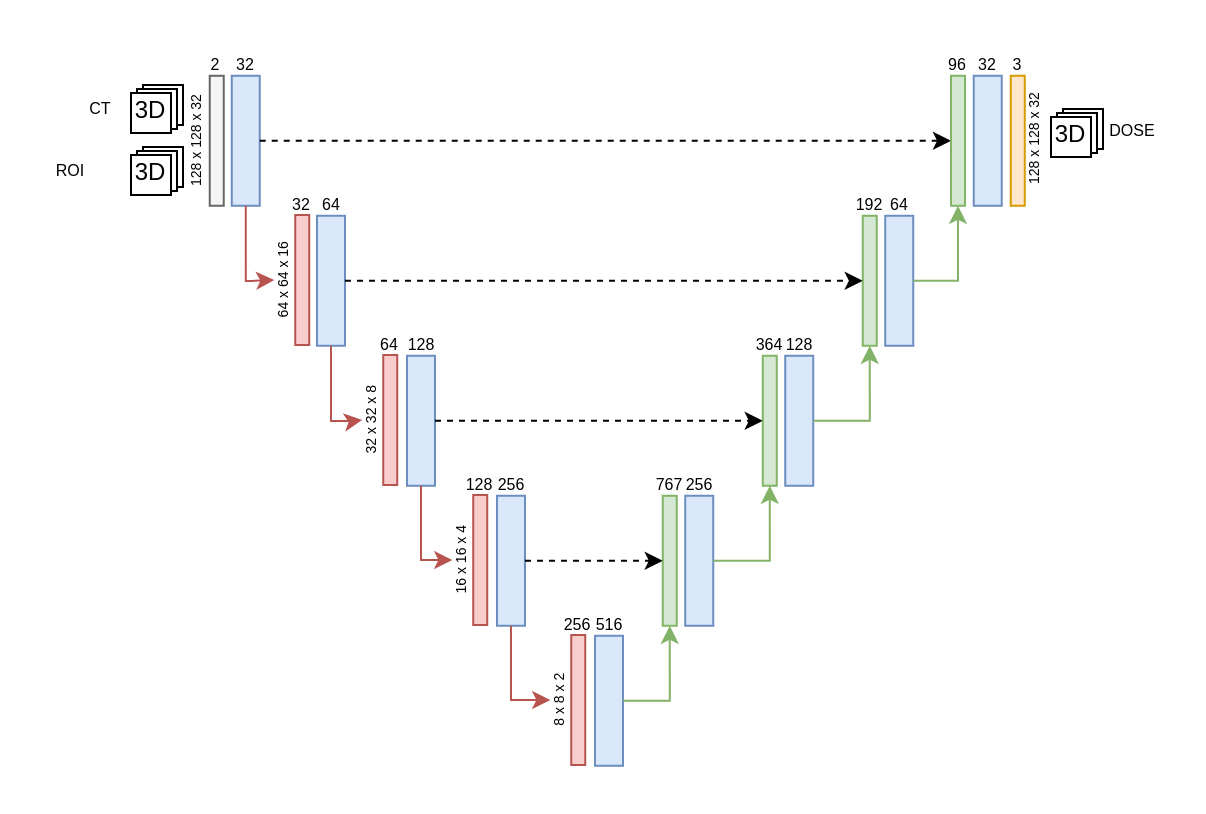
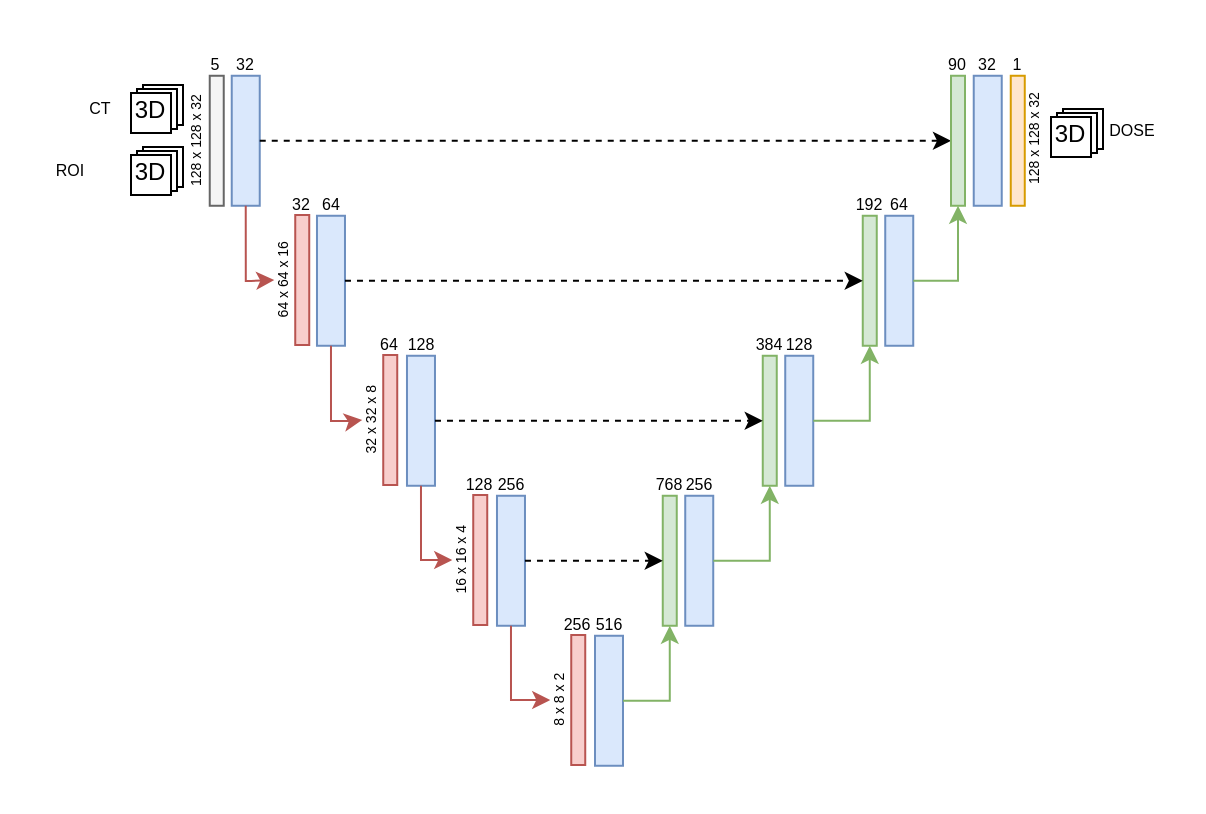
  <mxCell id="0" />
  <mxCell id="1" parent="0" />
  <mxCell id="2" value="" style="group" vertex="1" connectable="0" parent="1"><mxGeometry x="65" y="42" width="26" height="24" as="geometry" /></mxCell>
  <mxCell id="3" value="" style="rounded=0;whiteSpace=wrap;html=1;strokeColor=default;" vertex="1" parent="2"><mxGeometry x="6" width="20" height="20" as="geometry" /></mxCell>
  <mxCell id="4" value="" style="rounded=0;whiteSpace=wrap;html=1;strokeColor=default;" vertex="1" parent="2"><mxGeometry x="3" y="2" width="20" height="20" as="geometry" /></mxCell>
  <mxCell id="5" value="" style="rounded=0;whiteSpace=wrap;html=1;strokeColor=default;" vertex="1" parent="2"><mxGeometry y="4" width="20" height="20" as="geometry" /></mxCell>
  <mxCell id="6" value="3D" style="text;html=1;strokeColor=none;fillColor=none;align=center;verticalAlign=middle;whiteSpace=wrap;rounded=0;" vertex="1" parent="2"><mxGeometry y="8" width="20" height="10" as="geometry" /></mxCell>
  <mxCell id="7" value="" style="group" vertex="1" connectable="0" parent="1"><mxGeometry x="65" y="73" width="26" height="24" as="geometry" /></mxCell>
  <mxCell id="8" value="" style="rounded=0;whiteSpace=wrap;html=1;strokeColor=default;" vertex="1" parent="7"><mxGeometry x="6" width="20" height="20" as="geometry" /></mxCell>
  <mxCell id="9" value="" style="rounded=0;whiteSpace=wrap;html=1;strokeColor=default;" vertex="1" parent="7"><mxGeometry x="3" y="2" width="20" height="20" as="geometry" /></mxCell>
  <mxCell id="10" value="" style="rounded=0;whiteSpace=wrap;html=1;strokeColor=default;" vertex="1" parent="7"><mxGeometry y="4" width="20" height="20" as="geometry" /></mxCell>
  <mxCell id="11" value="3D" style="text;html=1;strokeColor=none;fillColor=none;align=center;verticalAlign=middle;whiteSpace=wrap;rounded=0;" vertex="1" parent="7"><mxGeometry y="8" width="20" height="10" as="geometry" /></mxCell>
  <mxCell id="12" value="CT" style="text;html=1;strokeColor=none;fillColor=none;align=center;verticalAlign=middle;whiteSpace=wrap;rounded=0;fontSize=8;" vertex="1" parent="1"><mxGeometry x="35" y="49" width="30" height="10" as="geometry" /></mxCell>
  <mxCell id="13" value="ROI" style="text;html=1;strokeColor=none;fillColor=none;align=center;verticalAlign=middle;whiteSpace=wrap;rounded=0;fontSize=8;" vertex="1" parent="1"><mxGeometry x="20" y="79" width="30" height="12" as="geometry" /></mxCell>
  <mxCell id="14" value="" style="group" vertex="1" connectable="0" parent="1"><mxGeometry x="113" y="27" width="18.75" height="75.38" as="geometry" /></mxCell>
  <mxCell id="15" value="32" style="text;html=1;strokeColor=none;fillColor=none;align=center;verticalAlign=middle;whiteSpace=wrap;rounded=0;fontSize=8;" vertex="1" parent="14"><mxGeometry width="18.75" height="10" as="geometry" /></mxCell>
  <mxCell id="16" value="" style="rounded=0;whiteSpace=wrap;html=1;strokeColor=#6c8ebf;fillColor=#dae8fc;" vertex="1" parent="14"><mxGeometry x="2.37" y="10.38" width="14" height="65" as="geometry" /></mxCell>
  <mxCell id="17" style="edgeStyle=orthogonalEdgeStyle;rounded=0;orthogonalLoop=1;jettySize=auto;html=1;exitX=0.5;exitY=1;exitDx=0;exitDy=0;fontSize=8;fontColor=#FF3333;labelBackgroundColor=#FF3333;fillColor=#f8cecc;strokeColor=#b85450;entryX=0.5;entryY=0;entryDx=0;entryDy=0;" edge="1" parent="1" source="16" target="25"><mxGeometry relative="1" as="geometry"><mxPoint x="95" y="157" as="targetPoint" /><Array as="points"><mxPoint x="122" y="140" /><mxPoint x="125" y="140" /></Array></mxGeometry></mxCell>
  <mxCell id="18" value="" style="group" vertex="1" connectable="0" parent="1"><mxGeometry x="484" y="27" width="18.75" height="75.38" as="geometry" /></mxCell>
  <mxCell id="19" value="32" style="text;html=1;strokeColor=none;fillColor=none;align=center;verticalAlign=middle;whiteSpace=wrap;rounded=0;fontSize=8;" vertex="1" parent="18"><mxGeometry width="18.75" height="10" as="geometry" /></mxCell>
  <mxCell id="20" value="" style="rounded=0;whiteSpace=wrap;html=1;strokeColor=#6c8ebf;fillColor=#dae8fc;" vertex="1" parent="18"><mxGeometry x="2.37" y="10.38" width="14" height="65" as="geometry" /></mxCell>
  <mxCell id="21" style="edgeStyle=orthogonalEdgeStyle;rounded=0;orthogonalLoop=1;jettySize=auto;html=1;exitX=1;exitY=0.5;exitDx=0;exitDy=0;entryX=0;entryY=0.5;entryDx=0;entryDy=0;labelBackgroundColor=#FF3333;fontSize=6;fontColor=#FF3333;dashed=1;" edge="1" parent="1" source="16" target="84"><mxGeometry relative="1" as="geometry"><mxPoint x="685.625" y="69.88" as="targetPoint" /></mxGeometry></mxCell>
  <mxCell id="22" value="" style="group" vertex="1" connectable="0" parent="1"><mxGeometry x="136.625" y="97" width="23.365" height="77.125" as="geometry" /></mxCell>
  <mxCell id="23" value="" style="rounded=0;whiteSpace=wrap;html=1;strokeColor=#b85450;fillColor=#f8cecc;" vertex="1" parent="22"><mxGeometry x="10.495" y="10" width="7" height="65" as="geometry" /></mxCell>
  <mxCell id="24" value="32" style="text;html=1;strokeColor=none;fillColor=none;align=center;verticalAlign=middle;whiteSpace=wrap;rounded=0;fontSize=8;" vertex="1" parent="22"><mxGeometry x="4.615" width="18.75" height="10" as="geometry" /></mxCell>
  <mxCell id="25" value="64 x 64 x 16" style="text;html=1;strokeColor=none;fillColor=none;align=center;verticalAlign=middle;whiteSpace=wrap;rounded=0;fontSize=7;rotation=-90;" vertex="1" parent="22"><mxGeometry x="-29.625" y="37.5" width="69.25" height="10" as="geometry" /></mxCell>
  <mxCell id="26" value="" style="group" vertex="1" connectable="0" parent="1"><mxGeometry x="180.625" y="167" width="23.365" height="77.125" as="geometry" /></mxCell>
  <mxCell id="27" value="" style="rounded=0;whiteSpace=wrap;html=1;strokeColor=#b85450;fillColor=#f8cecc;" vertex="1" parent="26"><mxGeometry x="10.495" y="10" width="7" height="65" as="geometry" /></mxCell>
  <mxCell id="28" value="64" style="text;html=1;strokeColor=none;fillColor=none;align=center;verticalAlign=middle;whiteSpace=wrap;rounded=0;fontSize=8;" vertex="1" parent="26"><mxGeometry x="4.615" width="18.75" height="10" as="geometry" /></mxCell>
  <mxCell id="29" value="32 x 32 x 8" style="text;html=1;strokeColor=none;fillColor=none;align=center;verticalAlign=middle;whiteSpace=wrap;rounded=0;fontSize=7;rotation=-90;" vertex="1" parent="26"><mxGeometry x="-29.625" y="37.5" width="69.25" height="10" as="geometry" /></mxCell>
  <mxCell id="30" value="" style="group" vertex="1" connectable="0" parent="1"><mxGeometry x="225.625" y="237" width="23.365" height="77.125" as="geometry" /></mxCell>
  <mxCell id="31" value="" style="rounded=0;whiteSpace=wrap;html=1;strokeColor=#b85450;fillColor=#f8cecc;" vertex="1" parent="30"><mxGeometry x="10.495" y="10" width="7" height="65" as="geometry" /></mxCell>
  <mxCell id="32" value="128" style="text;html=1;strokeColor=none;fillColor=none;align=center;verticalAlign=middle;whiteSpace=wrap;rounded=0;fontSize=8;" vertex="1" parent="30"><mxGeometry x="4.615" width="18.75" height="10" as="geometry" /></mxCell>
  <mxCell id="33" value="16 x 16 x 4" style="text;html=1;strokeColor=none;fillColor=none;align=center;verticalAlign=middle;whiteSpace=wrap;rounded=0;fontSize=7;rotation=-90;" vertex="1" parent="30"><mxGeometry x="-29.625" y="37.5" width="69.25" height="10" as="geometry" /></mxCell>
  <mxCell id="34" value="" style="group" vertex="1" connectable="0" parent="1"><mxGeometry x="93.62" y="20" width="23.63" height="84.505" as="geometry" /></mxCell>
  <mxCell id="35" value="" style="group" vertex="1" connectable="0" parent="34"><mxGeometry x="1.005" y="15.255" width="22.625" height="69.25" as="geometry" /></mxCell>
  <mxCell id="36" value="" style="rounded=0;whiteSpace=wrap;html=1;strokeColor=#666666;fillColor=#f5f5f5;fontColor=#333333;" vertex="1" parent="35"><mxGeometry x="9.745" y="2.125" width="7" height="65" as="geometry" /></mxCell>
  <mxCell id="37" value="128 x 128 x 32" style="text;html=1;strokeColor=none;fillColor=none;align=center;verticalAlign=middle;whiteSpace=wrap;rounded=0;fontSize=7;rotation=-90;" vertex="1" parent="35"><mxGeometry x="-30.625" y="29.625" width="69.25" height="10" as="geometry" /></mxCell>
- <mxCell id="38" value="2" style="text;html=1;strokeColor=none;fillColor=none;align=center;verticalAlign=middle;whiteSpace=wrap;rounded=0;fontSize=8;" vertex="1" parent="35"><mxGeometry x="3.865" y="-7.875" width="18.75" height="10" as="geometry" /></mxCell>
+ <mxCell id="38" value="5" style="text;html=1;strokeColor=none;fillColor=none;align=center;verticalAlign=middle;whiteSpace=wrap;rounded=0;fontSize=8;" vertex="1" parent="35"><mxGeometry x="3.865" y="-7.875" width="18.75" height="10" as="geometry" /></mxCell>
  <mxCell id="39" value="" style="group" vertex="1" connectable="0" parent="1"><mxGeometry x="274.625" y="307" width="23.365" height="77.125" as="geometry" /></mxCell>
  <mxCell id="40" value="" style="rounded=0;whiteSpace=wrap;html=1;strokeColor=#b85450;fillColor=#f8cecc;" vertex="1" parent="39"><mxGeometry x="10.495" y="10" width="7" height="65" as="geometry" /></mxCell>
  <mxCell id="41" value="256" style="text;html=1;strokeColor=none;fillColor=none;align=center;verticalAlign=middle;whiteSpace=wrap;rounded=0;fontSize=8;" vertex="1" parent="39"><mxGeometry x="4.615" width="18.75" height="10" as="geometry" /></mxCell>
  <mxCell id="42" value="8 x 8 x 2" style="text;html=1;strokeColor=none;fillColor=none;align=center;verticalAlign=middle;whiteSpace=wrap;rounded=0;fontSize=7;rotation=-90;" vertex="1" parent="39"><mxGeometry x="-29.625" y="37.5" width="69.25" height="10" as="geometry" /></mxCell>
  <mxCell id="43" value="" style="group" vertex="1" connectable="0" parent="1"><mxGeometry x="155.62" y="97" width="18.75" height="75.38" as="geometry" /></mxCell>
  <mxCell id="44" value="64" style="text;html=1;strokeColor=none;fillColor=none;align=center;verticalAlign=middle;whiteSpace=wrap;rounded=0;fontSize=8;" vertex="1" parent="43"><mxGeometry width="18.75" height="10" as="geometry" /></mxCell>
  <mxCell id="45" value="" style="rounded=0;whiteSpace=wrap;html=1;strokeColor=#6c8ebf;fillColor=#dae8fc;" vertex="1" parent="43"><mxGeometry x="2.37" y="10.38" width="14" height="65" as="geometry" /></mxCell>
  <mxCell id="46" value="" style="group" vertex="1" connectable="0" parent="1"><mxGeometry x="200.62" y="167" width="18.75" height="75.38" as="geometry" /></mxCell>
  <mxCell id="47" value="128" style="text;html=1;strokeColor=none;fillColor=none;align=center;verticalAlign=middle;whiteSpace=wrap;rounded=0;fontSize=8;" vertex="1" parent="46"><mxGeometry width="18.75" height="10" as="geometry" /></mxCell>
  <mxCell id="48" value="" style="rounded=0;whiteSpace=wrap;html=1;strokeColor=#6c8ebf;fillColor=#dae8fc;" vertex="1" parent="46"><mxGeometry x="2.37" y="10.38" width="14" height="65" as="geometry" /></mxCell>
  <mxCell id="49" value="" style="group" vertex="1" connectable="0" parent="1"><mxGeometry x="245.62" y="237" width="18.75" height="75.38" as="geometry" /></mxCell>
  <mxCell id="50" value="256" style="text;html=1;strokeColor=none;fillColor=none;align=center;verticalAlign=middle;whiteSpace=wrap;rounded=0;fontSize=8;" vertex="1" parent="49"><mxGeometry width="18.75" height="10" as="geometry" /></mxCell>
  <mxCell id="51" value="" style="rounded=0;whiteSpace=wrap;html=1;strokeColor=#6c8ebf;fillColor=#dae8fc;" vertex="1" parent="49"><mxGeometry x="2.37" y="10.38" width="14" height="65" as="geometry" /></mxCell>
  <mxCell id="52" value="" style="group" vertex="1" connectable="0" parent="1"><mxGeometry x="294.63" y="307" width="18.75" height="75.38" as="geometry" /></mxCell>
  <mxCell id="53" value="516" style="text;html=1;strokeColor=none;fillColor=none;align=center;verticalAlign=middle;whiteSpace=wrap;rounded=0;fontSize=8;" vertex="1" parent="52"><mxGeometry width="18.75" height="10" as="geometry" /></mxCell>
  <mxCell id="54" value="" style="rounded=0;whiteSpace=wrap;html=1;strokeColor=#6c8ebf;fillColor=#dae8fc;" vertex="1" parent="52"><mxGeometry x="2.37" y="10.38" width="14" height="65" as="geometry" /></mxCell>
  <mxCell id="55" style="edgeStyle=orthogonalEdgeStyle;rounded=0;orthogonalLoop=1;jettySize=auto;html=1;exitX=0.5;exitY=1;exitDx=0;exitDy=0;entryX=0.5;entryY=0;entryDx=0;entryDy=0;labelBackgroundColor=#FF3333;fontSize=6;fontColor=#FF3333;fillColor=#f8cecc;strokeColor=#b85450;" edge="1" parent="1" source="45" target="29"><mxGeometry relative="1" as="geometry"><Array as="points"><mxPoint x="165" y="210" /><mxPoint x="177" y="210" /></Array></mxGeometry></mxCell>
  <mxCell id="56" style="edgeStyle=orthogonalEdgeStyle;rounded=0;orthogonalLoop=1;jettySize=auto;html=1;exitX=0.5;exitY=1;exitDx=0;exitDy=0;entryX=0.5;entryY=0;entryDx=0;entryDy=0;labelBackgroundColor=#FF3333;fontSize=6;fontColor=#FF3333;fillColor=#f8cecc;strokeColor=#b85450;" edge="1" parent="1" source="48" target="33"><mxGeometry relative="1" as="geometry"><Array as="points"><mxPoint x="210" y="280" /><mxPoint x="226" y="280" /></Array></mxGeometry></mxCell>
  <mxCell id="57" style="edgeStyle=orthogonalEdgeStyle;rounded=0;orthogonalLoop=1;jettySize=auto;html=1;exitX=0.5;exitY=1;exitDx=0;exitDy=0;entryX=0.5;entryY=0;entryDx=0;entryDy=0;labelBackgroundColor=#FF3333;fontSize=6;fontColor=#FF3333;fillColor=#f8cecc;strokeColor=#b85450;" edge="1" parent="1" source="51" target="42"><mxGeometry relative="1" as="geometry"><Array as="points"><mxPoint x="255" y="350" /><mxPoint x="275" y="350" /></Array></mxGeometry></mxCell>
  <mxCell id="58" value="" style="group" vertex="1" connectable="0" parent="1"><mxGeometry x="339.75" y="237" width="18.75" height="75.38" as="geometry" /></mxCell>
  <mxCell id="59" value="256" style="text;html=1;strokeColor=none;fillColor=none;align=center;verticalAlign=middle;whiteSpace=wrap;rounded=0;fontSize=8;" vertex="1" parent="58"><mxGeometry width="18.75" height="10" as="geometry" /></mxCell>
  <mxCell id="60" value="" style="rounded=0;whiteSpace=wrap;html=1;strokeColor=#6c8ebf;fillColor=#dae8fc;" vertex="1" parent="58"><mxGeometry x="2.37" y="10.38" width="14" height="65" as="geometry" /></mxCell>
  <mxCell id="61" style="edgeStyle=orthogonalEdgeStyle;rounded=0;orthogonalLoop=1;jettySize=auto;html=1;exitX=1;exitY=0.5;exitDx=0;exitDy=0;entryX=0.5;entryY=1;entryDx=0;entryDy=0;labelBackgroundColor=#FF3333;fontSize=6;fontColor=#FF3333;fillColor=#d5e8d4;strokeColor=#82b366;" edge="1" parent="1" source="54" target="63"><mxGeometry relative="1" as="geometry" /></mxCell>
  <mxCell id="62" value="" style="group" vertex="1" connectable="0" parent="1"><mxGeometry x="325" y="237" width="18.75" height="75.38" as="geometry" /></mxCell>
  <mxCell id="63" value="" style="rounded=0;whiteSpace=wrap;html=1;strokeColor=#82b366;fillColor=#d5e8d4;" vertex="1" parent="62"><mxGeometry x="5.88" y="10.38" width="7" height="65" as="geometry" /></mxCell>
- <mxCell id="64" value="767" style="text;html=1;strokeColor=none;fillColor=none;align=center;verticalAlign=middle;whiteSpace=wrap;rounded=0;fontSize=8;" vertex="1" parent="62"><mxGeometry width="18.75" height="10" as="geometry" /></mxCell>
+ <mxCell id="64" value="768" style="text;html=1;strokeColor=none;fillColor=none;align=center;verticalAlign=middle;whiteSpace=wrap;rounded=0;fontSize=8;" vertex="1" parent="62"><mxGeometry width="18.75" height="10" as="geometry" /></mxCell>
  <mxCell id="65" value="" style="group" vertex="1" connectable="0" parent="1"><mxGeometry x="389.75" y="167" width="18.75" height="75.38" as="geometry" /></mxCell>
  <mxCell id="66" value="128" style="text;html=1;strokeColor=none;fillColor=none;align=center;verticalAlign=middle;whiteSpace=wrap;rounded=0;fontSize=8;" vertex="1" parent="65"><mxGeometry width="18.75" height="10" as="geometry" /></mxCell>
  <mxCell id="67" value="" style="rounded=0;whiteSpace=wrap;html=1;strokeColor=#6c8ebf;fillColor=#dae8fc;" vertex="1" parent="65"><mxGeometry x="2.37" y="10.38" width="14" height="65" as="geometry" /></mxCell>
  <mxCell id="68" value="" style="group" vertex="1" connectable="0" parent="1"><mxGeometry x="375" y="167" width="18.75" height="75.38" as="geometry" /></mxCell>
  <mxCell id="69" value="" style="rounded=0;whiteSpace=wrap;html=1;strokeColor=#82b366;fillColor=#d5e8d4;" vertex="1" parent="68"><mxGeometry x="5.88" y="10.38" width="7" height="65" as="geometry" /></mxCell>
- <mxCell id="70" value="364" style="text;html=1;strokeColor=none;fillColor=none;align=center;verticalAlign=middle;whiteSpace=wrap;rounded=0;fontSize=8;" vertex="1" parent="68"><mxGeometry width="18.75" height="10" as="geometry" /></mxCell>
+ <mxCell id="70" value="384" style="text;html=1;strokeColor=none;fillColor=none;align=center;verticalAlign=middle;whiteSpace=wrap;rounded=0;fontSize=8;" vertex="1" parent="68"><mxGeometry width="18.75" height="10" as="geometry" /></mxCell>
  <mxCell id="71" style="edgeStyle=orthogonalEdgeStyle;rounded=0;orthogonalLoop=1;jettySize=auto;html=1;exitX=1;exitY=0.5;exitDx=0;exitDy=0;entryX=0.5;entryY=1;entryDx=0;entryDy=0;labelBackgroundColor=#FF3333;fontSize=6;fontColor=#FF3333;fillColor=#d5e8d4;strokeColor=#82b366;" edge="1" parent="1" source="60" target="69"><mxGeometry relative="1" as="geometry" /></mxCell>
  <mxCell id="72" value="" style="group" vertex="1" connectable="0" parent="1"><mxGeometry x="439.75" y="97" width="18.75" height="75.38" as="geometry" /></mxCell>
  <mxCell id="73" value="64" style="text;html=1;strokeColor=none;fillColor=none;align=center;verticalAlign=middle;whiteSpace=wrap;rounded=0;fontSize=8;" vertex="1" parent="72"><mxGeometry width="18.75" height="10" as="geometry" /></mxCell>
  <mxCell id="74" value="" style="rounded=0;whiteSpace=wrap;html=1;strokeColor=#6c8ebf;fillColor=#dae8fc;" vertex="1" parent="72"><mxGeometry x="2.37" y="10.38" width="14" height="65" as="geometry" /></mxCell>
  <mxCell id="75" value="" style="group" vertex="1" connectable="0" parent="1"><mxGeometry x="425" y="97" width="18.75" height="75.38" as="geometry" /></mxCell>
  <mxCell id="76" value="" style="rounded=0;whiteSpace=wrap;html=1;strokeColor=#82b366;fillColor=#d5e8d4;" vertex="1" parent="75"><mxGeometry x="5.88" y="10.38" width="7" height="65" as="geometry" /></mxCell>
  <mxCell id="77" value="192" style="text;html=1;strokeColor=none;fillColor=none;align=center;verticalAlign=middle;whiteSpace=wrap;rounded=0;fontSize=8;" vertex="1" parent="75"><mxGeometry width="18.75" height="10" as="geometry" /></mxCell>
  <mxCell id="78" style="edgeStyle=orthogonalEdgeStyle;rounded=0;orthogonalLoop=1;jettySize=auto;html=1;exitX=1;exitY=0.5;exitDx=0;exitDy=0;entryX=0.5;entryY=1;entryDx=0;entryDy=0;labelBackgroundColor=#FF3333;fontSize=6;fontColor=#FF3333;fillColor=#d5e8d4;strokeColor=#82b366;" edge="1" parent="1" source="67" target="76"><mxGeometry relative="1" as="geometry" /></mxCell>
  <mxCell id="79" style="edgeStyle=orthogonalEdgeStyle;rounded=0;orthogonalLoop=1;jettySize=auto;html=1;exitX=1;exitY=0.5;exitDx=0;exitDy=0;entryX=0;entryY=0.5;entryDx=0;entryDy=0;labelBackgroundColor=#FF3333;fontSize=6;fontColor=#FF3333;dashed=1;" edge="1" parent="1" source="45" target="76"><mxGeometry relative="1" as="geometry" /></mxCell>
  <mxCell id="80" style="edgeStyle=orthogonalEdgeStyle;rounded=0;orthogonalLoop=1;jettySize=auto;html=1;exitX=1;exitY=0.5;exitDx=0;exitDy=0;entryX=0;entryY=0.5;entryDx=0;entryDy=0;dashed=1;labelBackgroundColor=#FF3333;fontSize=6;fontColor=#FF3333;" edge="1" parent="1" source="48" target="69"><mxGeometry relative="1" as="geometry" /></mxCell>
  <mxCell id="81" style="edgeStyle=orthogonalEdgeStyle;rounded=0;orthogonalLoop=1;jettySize=auto;html=1;exitX=1;exitY=0.5;exitDx=0;exitDy=0;entryX=0;entryY=0.5;entryDx=0;entryDy=0;dashed=1;labelBackgroundColor=#FF3333;fontSize=6;fontColor=#FF3333;" edge="1" parent="1" source="51" target="63"><mxGeometry relative="1" as="geometry" /></mxCell>
  <mxCell id="82" style="edgeStyle=orthogonalEdgeStyle;rounded=0;orthogonalLoop=1;jettySize=auto;html=1;exitX=1;exitY=0.5;exitDx=0;exitDy=0;entryX=0.5;entryY=1;entryDx=0;entryDy=0;labelBackgroundColor=#FF3333;fontSize=6;fontColor=#FF3333;fillColor=#d5e8d4;strokeColor=#82b366;" edge="1" parent="1" source="74" target="84"><mxGeometry relative="1" as="geometry" /></mxCell>
  <mxCell id="83" value="" style="group" vertex="1" connectable="0" parent="1"><mxGeometry x="469.12" y="27" width="18.75" height="75.38" as="geometry" /></mxCell>
  <mxCell id="84" value="" style="rounded=0;whiteSpace=wrap;html=1;strokeColor=#82b366;fillColor=#d5e8d4;" vertex="1" parent="83"><mxGeometry x="5.88" y="10.38" width="7" height="65" as="geometry" /></mxCell>
- <mxCell id="85" value="96" style="text;html=1;strokeColor=none;fillColor=none;align=center;verticalAlign=middle;whiteSpace=wrap;rounded=0;fontSize=8;" vertex="1" parent="83"><mxGeometry width="18.75" height="10" as="geometry" /></mxCell>
+ <mxCell id="85" value="90" style="text;html=1;strokeColor=none;fillColor=none;align=center;verticalAlign=middle;whiteSpace=wrap;rounded=0;fontSize=8;" vertex="1" parent="83"><mxGeometry width="18.75" height="10" as="geometry" /></mxCell>
  <mxCell id="86" value="" style="group" vertex="1" connectable="0" parent="1"><mxGeometry x="499" y="27" width="23.505" height="76.625" as="geometry" /></mxCell>
  <mxCell id="87" value="" style="rounded=0;whiteSpace=wrap;html=1;strokeColor=#d79b00;fillColor=#ffe6cc;" vertex="1" parent="86"><mxGeometry x="5.88" y="10.38" width="7" height="65" as="geometry" /></mxCell>
  <mxCell id="88" value="128 x 128 x 32" style="text;html=1;strokeColor=none;fillColor=none;align=center;verticalAlign=middle;whiteSpace=wrap;rounded=0;fontSize=7;rotation=-90;" vertex="1" parent="86"><mxGeometry x="-16.12" y="37.0" width="69.25" height="10" as="geometry" /></mxCell>
- <mxCell id="89" value="3" style="text;html=1;strokeColor=none;fillColor=none;align=center;verticalAlign=middle;whiteSpace=wrap;rounded=0;fontSize=8;" vertex="1" parent="86"><mxGeometry width="18.75" height="10" as="geometry" /></mxCell>
+ <mxCell id="89" value="1" style="text;html=1;strokeColor=none;fillColor=none;align=center;verticalAlign=middle;whiteSpace=wrap;rounded=0;fontSize=8;" vertex="1" parent="86"><mxGeometry width="18.75" height="10" as="geometry" /></mxCell>
  <mxCell id="90" value="" style="group" vertex="1" connectable="0" parent="1"><mxGeometry x="525" y="54" width="26" height="24" as="geometry" /></mxCell>
  <mxCell id="91" value="" style="rounded=0;whiteSpace=wrap;html=1;strokeColor=default;" vertex="1" parent="90"><mxGeometry x="6" width="20" height="20" as="geometry" /></mxCell>
  <mxCell id="92" value="" style="rounded=0;whiteSpace=wrap;html=1;strokeColor=default;" vertex="1" parent="90"><mxGeometry x="3" y="2" width="20" height="20" as="geometry" /></mxCell>
  <mxCell id="93" value="" style="rounded=0;whiteSpace=wrap;html=1;strokeColor=default;" vertex="1" parent="90"><mxGeometry y="4" width="20" height="20" as="geometry" /></mxCell>
  <mxCell id="94" value="3D" style="text;html=1;strokeColor=none;fillColor=none;align=center;verticalAlign=middle;whiteSpace=wrap;rounded=0;" vertex="1" parent="90"><mxGeometry y="8" width="20" height="10" as="geometry" /></mxCell>
  <mxCell id="95" value="DOSE" style="text;html=1;strokeColor=none;fillColor=none;align=center;verticalAlign=middle;whiteSpace=wrap;rounded=0;fontSize=8;" vertex="1" parent="1"><mxGeometry x="551" y="60.31" width="30" height="10" as="geometry" /></mxCell>
